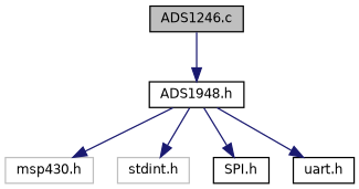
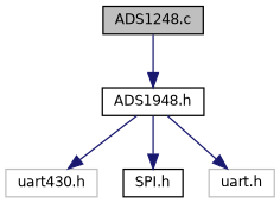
  digraph {
    node [color=black fillcolor=white fontname=Helvetica fontsize=10 shape=record style=filled]
    edge [color=midnightblue fontname=Helvetica fontsize=10 labelfontname=Helvetica labelfontsize=10 style=solid]
-   n1 [fillcolor=grey75 fontcolor=black height=0.2 label="ADS1246.c" width=0.4]
+   n1 [fillcolor=grey75 fontcolor=black height=0.2 label="ADS1248.c" width=0.4]
    n2 [height=0.2 label="ADS1948.h" width=0.4]
-   n3 [color=grey75 height=0.2 label="msp430.h" width=0.4]
-   n4 [color=grey75 height=0.2 label="stdint.h" width=0.4]
+   n3 [color=grey75 height=0.2 label="uart430.h" width=0.4]
    n5 [height=0.2 label="SPI.h" width=0.4]
-   n6 [height=0.2 label="uart.h" width=0.4]
+   n6 [color=grey75 height=0.2 label="uart.h" width=0.4]
    n1 -> n2
    n2 -> n3
-   n2 -> n4
    n2 -> n5
    n2 -> n6
  }
